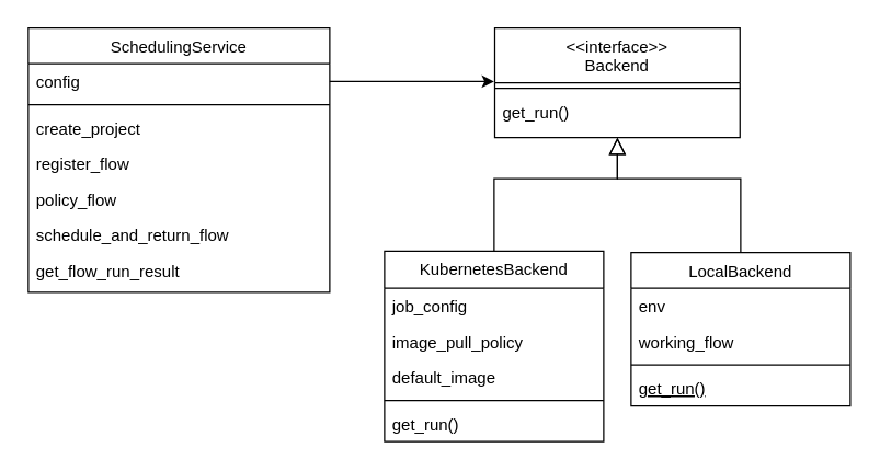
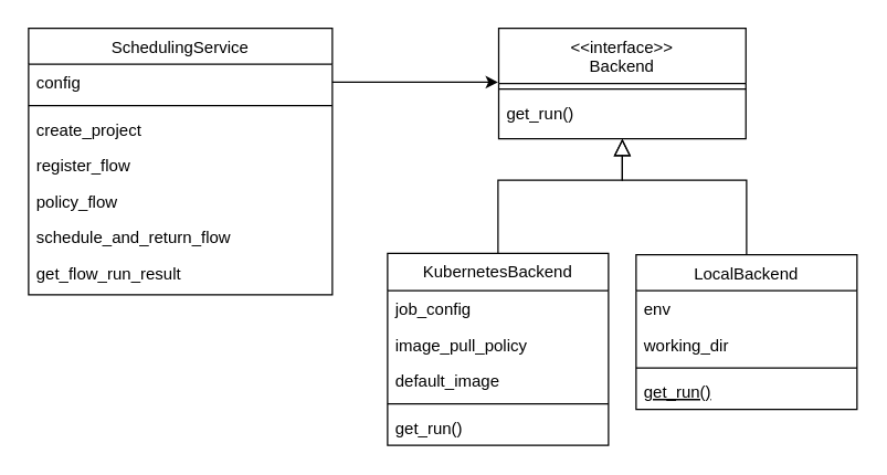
  <mxCell id="0" />
  <mxCell id="1" parent="0" />
  <mxCell id="2" value="&lt;&lt;interface&gt;&gt;&#10;Backend" style="swimlane;fontStyle=0;align=center;verticalAlign=top;childLayout=stackLayout;horizontal=1;startSize=40;horizontalStack=0;resizeParent=1;resizeLast=0;collapsible=1;marginBottom=0;rounded=0;shadow=0;strokeWidth=1;" parent="1" vertex="1"><mxGeometry x="360.5" y="20" width="179" height="80" as="geometry"><mxRectangle x="230" y="140" width="160" height="26" as="alternateBounds" /></mxGeometry></mxCell>
  <mxCell id="3" value="" style="line;html=1;strokeWidth=1;align=left;verticalAlign=middle;spacingTop=-1;spacingLeft=3;spacingRight=3;rotatable=0;labelPosition=right;points=[];portConstraint=eastwest;" parent="2" vertex="1"><mxGeometry y="40" width="179" height="8" as="geometry" /></mxCell>
  <mxCell id="4" value="get_run()" style="text;align=left;verticalAlign=top;spacingLeft=4;spacingRight=4;overflow=hidden;rotatable=0;points=[[0,0.5],[1,0.5]];portConstraint=eastwest;" parent="2" vertex="1"><mxGeometry y="48" width="179" height="22" as="geometry" /></mxCell>
  <mxCell id="5" value="" style="endArrow=block;endSize=10;endFill=0;shadow=0;strokeWidth=1;rounded=0;edgeStyle=elbowEdgeStyle;elbow=vertical;exitX=0.5;exitY=0;exitDx=0;exitDy=0;" parent="1" source="20" edge="1"><mxGeometry width="160" relative="1" as="geometry"><mxPoint x="361" y="270" as="sourcePoint" /><mxPoint x="450" y="100" as="targetPoint" /><Array as="points"><mxPoint x="441" y="130" /></Array></mxGeometry></mxCell>
  <mxCell id="6" value="" style="endArrow=block;endSize=10;endFill=0;shadow=0;strokeWidth=1;rounded=0;edgeStyle=elbowEdgeStyle;elbow=vertical;exitX=0.5;exitY=0;exitDx=0;exitDy=0;" parent="1" source="15" edge="1"><mxGeometry width="160" relative="1" as="geometry"><mxPoint x="541" y="270" as="sourcePoint" /><mxPoint x="450" y="100" as="targetPoint" /><Array as="points"><mxPoint x="490" y="130" /></Array></mxGeometry></mxCell>
  <mxCell id="7" value="SchedulingService" style="swimlane;fontStyle=0;align=center;verticalAlign=top;childLayout=stackLayout;horizontal=1;startSize=26;horizontalStack=0;resizeParent=1;resizeLast=0;collapsible=1;marginBottom=0;rounded=0;shadow=0;strokeWidth=1;" parent="1" vertex="1"><mxGeometry x="20" y="20" width="220" height="193" as="geometry"><mxRectangle x="550" y="140" width="160" height="26" as="alternateBounds" /></mxGeometry></mxCell>
  <mxCell id="8" value="config" style="text;align=left;verticalAlign=top;spacingLeft=4;spacingRight=4;overflow=hidden;rotatable=0;points=[[0,0.5],[1,0.5]];portConstraint=eastwest;" parent="7" vertex="1"><mxGeometry y="26" width="220" height="26" as="geometry" /></mxCell>
  <mxCell id="9" value="" style="line;html=1;strokeWidth=1;align=left;verticalAlign=middle;spacingTop=-1;spacingLeft=3;spacingRight=3;rotatable=0;labelPosition=right;points=[];portConstraint=eastwest;" parent="7" vertex="1"><mxGeometry y="52" width="220" height="8" as="geometry" /></mxCell>
  <mxCell id="10" value="create_project" style="text;align=left;verticalAlign=top;spacingLeft=4;spacingRight=4;overflow=hidden;rotatable=0;points=[[0,0.5],[1,0.5]];portConstraint=eastwest;" parent="7" vertex="1"><mxGeometry y="60" width="220" height="26" as="geometry" /></mxCell>
  <mxCell id="11" value="register_flow" style="text;align=left;verticalAlign=top;spacingLeft=4;spacingRight=4;overflow=hidden;rotatable=0;points=[[0,0.5],[1,0.5]];portConstraint=eastwest;" parent="7" vertex="1"><mxGeometry y="86" width="220" height="26" as="geometry" /></mxCell>
  <mxCell id="12" value="policy_flow" style="text;align=left;verticalAlign=top;spacingLeft=4;spacingRight=4;overflow=hidden;rotatable=0;points=[[0,0.5],[1,0.5]];portConstraint=eastwest;" vertex="1" parent="7"><mxGeometry y="112" width="220" height="26" as="geometry" /></mxCell>
  <mxCell id="13" value="schedule_and_return_flow" style="text;align=left;verticalAlign=top;spacingLeft=4;spacingRight=4;overflow=hidden;rotatable=0;points=[[0,0.5],[1,0.5]];portConstraint=eastwest;" vertex="1" parent="7"><mxGeometry y="138" width="220" height="26" as="geometry" /></mxCell>
  <mxCell id="14" value="get_flow_run_result" style="text;align=left;verticalAlign=top;spacingLeft=4;spacingRight=4;overflow=hidden;rotatable=0;points=[[0,0.5],[1,0.5]];portConstraint=eastwest;" vertex="1" parent="7"><mxGeometry y="164" width="220" height="26" as="geometry" /></mxCell>
  <mxCell id="15" value="LocalBackend" style="swimlane;fontStyle=0;align=center;verticalAlign=top;childLayout=stackLayout;horizontal=1;startSize=26;horizontalStack=0;resizeParent=1;resizeLast=0;collapsible=1;marginBottom=0;rounded=0;shadow=0;strokeWidth=1;" vertex="1" parent="1"><mxGeometry x="460" y="184" width="160" height="112" as="geometry"><mxRectangle x="130" y="380" width="160" height="26" as="alternateBounds" /></mxGeometry></mxCell>
  <mxCell id="16" value="env" style="text;align=left;verticalAlign=top;spacingLeft=4;spacingRight=4;overflow=hidden;rotatable=0;points=[[0,0.5],[1,0.5]];portConstraint=eastwest;" vertex="1" parent="15"><mxGeometry y="26" width="160" height="26" as="geometry" /></mxCell>
- <mxCell id="17" value="working_flow" style="text;align=left;verticalAlign=top;spacingLeft=4;spacingRight=4;overflow=hidden;rotatable=0;points=[[0,0.5],[1,0.5]];portConstraint=eastwest;" vertex="1" parent="15"><mxGeometry y="52" width="160" height="26" as="geometry" /></mxCell>
+ <mxCell id="17" value="working_dir" style="text;align=left;verticalAlign=top;spacingLeft=4;spacingRight=4;overflow=hidden;rotatable=0;points=[[0,0.5],[1,0.5]];portConstraint=eastwest;" vertex="1" parent="15"><mxGeometry y="52" width="160" height="26" as="geometry" /></mxCell>
  <mxCell id="18" value="" style="line;html=1;strokeWidth=1;align=left;verticalAlign=middle;spacingTop=-1;spacingLeft=3;spacingRight=3;rotatable=0;labelPosition=right;points=[];portConstraint=eastwest;" vertex="1" parent="15"><mxGeometry y="78" width="160" height="8" as="geometry" /></mxCell>
  <mxCell id="19" value="get_run()" style="text;align=left;verticalAlign=top;spacingLeft=4;spacingRight=4;overflow=hidden;rotatable=0;points=[[0,0.5],[1,0.5]];portConstraint=eastwest;fontStyle=4" vertex="1" parent="15"><mxGeometry y="86" width="160" height="26" as="geometry" /></mxCell>
  <mxCell id="20" value="KubernetesBackend&#10;" style="swimlane;fontStyle=0;align=center;verticalAlign=top;childLayout=stackLayout;horizontal=1;startSize=27;horizontalStack=0;resizeParent=1;resizeLast=0;collapsible=1;marginBottom=0;rounded=0;shadow=0;strokeWidth=1;" vertex="1" parent="1"><mxGeometry x="280" y="183" width="160" height="139" as="geometry"><mxRectangle x="230" y="140" width="160" height="26" as="alternateBounds" /></mxGeometry></mxCell>
  <mxCell id="21" value="job_config" style="text;align=left;verticalAlign=top;spacingLeft=4;spacingRight=4;overflow=hidden;rotatable=0;points=[[0,0.5],[1,0.5]];portConstraint=eastwest;" vertex="1" parent="20"><mxGeometry y="27" width="160" height="26" as="geometry" /></mxCell>
  <mxCell id="22" value="image_pull_policy" style="text;align=left;verticalAlign=top;spacingLeft=4;spacingRight=4;overflow=hidden;rotatable=0;points=[[0,0.5],[1,0.5]];portConstraint=eastwest;rounded=0;shadow=0;html=0;" vertex="1" parent="20"><mxGeometry y="53" width="160" height="26" as="geometry" /></mxCell>
  <mxCell id="23" value="default_image" style="text;align=left;verticalAlign=top;spacingLeft=4;spacingRight=4;overflow=hidden;rotatable=0;points=[[0,0.5],[1,0.5]];portConstraint=eastwest;rounded=0;shadow=0;html=0;" vertex="1" parent="20"><mxGeometry y="79" width="160" height="26" as="geometry" /></mxCell>
  <mxCell id="24" value="" style="line;html=1;strokeWidth=1;align=left;verticalAlign=middle;spacingTop=-1;spacingLeft=3;spacingRight=3;rotatable=0;labelPosition=right;points=[];portConstraint=eastwest;" vertex="1" parent="20"><mxGeometry y="105" width="160" height="8" as="geometry" /></mxCell>
  <mxCell id="25" value="get_run()" style="text;align=left;verticalAlign=top;spacingLeft=4;spacingRight=4;overflow=hidden;rotatable=0;points=[[0,0.5],[1,0.5]];portConstraint=eastwest;" vertex="1" parent="20"><mxGeometry y="113" width="160" height="26" as="geometry" /></mxCell>
  <mxCell id="26" value="" style="endArrow=classic;html=1;rounded=0;exitX=1;exitY=0.5;exitDx=0;exitDy=0;" edge="1" parent="1" source="8"><mxGeometry width="50" height="50" relative="1" as="geometry"><mxPoint x="330" y="410" as="sourcePoint" /><mxPoint x="360" y="59" as="targetPoint" /></mxGeometry></mxCell>
